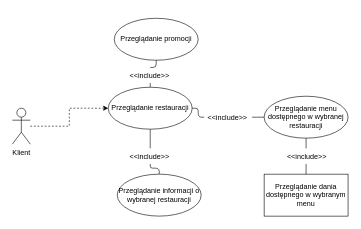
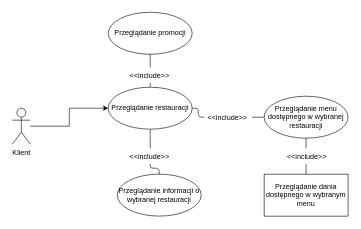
  <mxCell id="0" />
  <mxCell id="1" parent="0" />
- <mxCell id="2" style="edgeStyle=orthogonalEdgeStyle;rounded=0;orthogonalLoop=1;jettySize=auto;html=1;entryX=0;entryY=0.5;entryDx=0;entryDy=0;dashed=1;" edge="1" parent="1" source="3" target="4"><mxGeometry relative="1" as="geometry" /></mxCell>
+ <mxCell id="2" style="edgeStyle=orthogonalEdgeStyle;rounded=0;orthogonalLoop=1;jettySize=auto;html=1;entryX=0;entryY=0.5;entryDx=0;entryDy=0;" edge="1" parent="1" source="3" target="4"><mxGeometry relative="1" as="geometry" /></mxCell>
  <mxCell id="3" value="Klient" style="shape=umlActor;verticalLabelPosition=bottom;labelBackgroundColor=#ffffff;verticalAlign=top;html=1;" vertex="1" parent="1"><mxGeometry x="20" y="180" width="30" height="60" as="geometry" /></mxCell>
  <mxCell id="4" value="Przeglądanie restauracji" style="ellipse;whiteSpace=wrap;html=1;" vertex="1" parent="1"><mxGeometry x="180" y="145" width="140" height="70" as="geometry" /></mxCell>
  <mxCell id="5" value="Przeglądanie informacji o wybranej restauracji" style="ellipse;whiteSpace=wrap;html=1;" vertex="1" parent="1"><mxGeometry x="195" y="290" width="140" height="70" as="geometry" /></mxCell>
  <mxCell id="6" value="Przeglądanie menu dostępnego w wybranej restauracji" style="ellipse;whiteSpace=wrap;html=1;" vertex="1" parent="1"><mxGeometry x="440" y="160" width="140" height="70" as="geometry" /></mxCell>
  <mxCell id="7" value="Przeglądanie dania dostępnego w wybranym menu" style="whiteSpace=wrap;html=1;rounded=0;" vertex="1" parent="1"><mxGeometry x="440" y="290" width="140" height="70" as="geometry" /></mxCell>
- <mxCell id="8" value="Przeglądanie promocji" style="ellipse;whiteSpace=wrap;html=1;" vertex="1" parent="1"><mxGeometry x="190" y="30" width="140" height="70" as="geometry" /></mxCell>
+ <mxCell id="8" value="Przeglądanie promocji" style="ellipse;whiteSpace=wrap;html=1;" vertex="1" parent="1"><mxGeometry x="180" y="20" width="140" height="70" as="geometry" /></mxCell>
  <mxCell id="9" value="" style="endArrow=none;html=1;edgeStyle=orthogonalEdgeStyle;exitX=0.5;exitY=0;exitDx=0;exitDy=0;entryX=0.5;entryY=1;entryDx=0;entryDy=0;" edge="1" parent="1" source="15" target="4"><mxGeometry relative="1" as="geometry"><mxPoint x="420" y="420" as="sourcePoint" /><mxPoint x="580" y="420" as="targetPoint" /></mxGeometry></mxCell>
  <mxCell id="10" value="" style="endArrow=none;html=1;edgeStyle=orthogonalEdgeStyle;exitX=0.5;exitY=0;exitDx=0;exitDy=0;entryX=0.5;entryY=1;entryDx=0;entryDy=0;" edge="1" parent="1" source="13" target="8"><mxGeometry relative="1" as="geometry"><mxPoint x="260" y="300" as="sourcePoint" /><mxPoint x="260" y="240" as="targetPoint" /></mxGeometry></mxCell>
  <mxCell id="11" value="" style="endArrow=none;html=1;edgeStyle=orthogonalEdgeStyle;exitX=0;exitY=0.5;exitDx=0;exitDy=0;entryX=1;entryY=0.5;entryDx=0;entryDy=0;" edge="1" parent="1" source="17" target="4"><mxGeometry relative="1" as="geometry"><mxPoint x="270" y="310" as="sourcePoint" /><mxPoint x="270" y="250" as="targetPoint" /></mxGeometry></mxCell>
  <mxCell id="12" value="" style="endArrow=none;html=1;edgeStyle=orthogonalEdgeStyle;exitX=0.5;exitY=0;exitDx=0;exitDy=0;entryX=0.5;entryY=1;entryDx=0;entryDy=0;" edge="1" parent="1" source="19" target="6"><mxGeometry relative="1" as="geometry"><mxPoint x="220" y="320" as="sourcePoint" /><mxPoint x="220" y="260" as="targetPoint" /></mxGeometry></mxCell>
  <mxCell id="13" value="   &lt;&lt;include&gt;&gt;" style="text;strokeColor=none;fillColor=none;align=left;verticalAlign=top;spacingLeft=4;spacingRight=4;overflow=hidden;rotatable=0;points=[[0,0.5],[1,0.5]];portConstraint=eastwest;" vertex="1" parent="1"><mxGeometry x="200" y="112" width="100" height="26" as="geometry" /></mxCell>
  <mxCell id="14" value="" style="endArrow=none;html=1;edgeStyle=orthogonalEdgeStyle;exitX=0.5;exitY=0;exitDx=0;exitDy=0;entryX=0.5;entryY=1;entryDx=0;entryDy=0;" edge="1" parent="1" source="4" target="13"><mxGeometry relative="1" as="geometry"><mxPoint x="250" y="160" as="sourcePoint" /><mxPoint x="250" y="90" as="targetPoint" /></mxGeometry></mxCell>
  <mxCell id="15" value="   &lt;&lt;include&gt;&gt;" style="text;strokeColor=none;fillColor=none;align=left;verticalAlign=top;spacingLeft=4;spacingRight=4;overflow=hidden;rotatable=0;points=[[0,0.5],[1,0.5]];portConstraint=eastwest;" vertex="1" parent="1"><mxGeometry x="200" y="247" width="100" height="26" as="geometry" /></mxCell>
  <mxCell id="16" value="" style="endArrow=none;html=1;edgeStyle=orthogonalEdgeStyle;exitX=0.5;exitY=0;exitDx=0;exitDy=0;entryX=0.5;entryY=1;entryDx=0;entryDy=0;" edge="1" parent="1" source="5" target="15"><mxGeometry relative="1" as="geometry"><mxPoint x="250" y="290" as="sourcePoint" /><mxPoint x="250" y="230" as="targetPoint" /></mxGeometry></mxCell>
  <mxCell id="17" value="&lt;&lt;include&gt;&gt;" style="text;strokeColor=none;fillColor=none;align=left;verticalAlign=top;spacingLeft=4;spacingRight=4;overflow=hidden;rotatable=0;points=[[0,0.5],[1,0.5]];portConstraint=eastwest;" vertex="1" parent="1"><mxGeometry x="340" y="182" width="80" height="26" as="geometry" /></mxCell>
  <mxCell id="18" value="" style="endArrow=none;html=1;edgeStyle=orthogonalEdgeStyle;exitX=0;exitY=0.5;exitDx=0;exitDy=0;entryX=1;entryY=0.5;entryDx=0;entryDy=0;" edge="1" parent="1" source="6" target="17"><mxGeometry relative="1" as="geometry"><mxPoint x="470" y="195" as="sourcePoint" /><mxPoint x="290" y="195" as="targetPoint" /></mxGeometry></mxCell>
  <mxCell id="19" value="&lt;&lt;include&gt;&gt;" style="text;strokeColor=none;fillColor=none;align=left;verticalAlign=top;spacingLeft=4;spacingRight=4;overflow=hidden;rotatable=0;points=[[0,0.5],[1,0.5]];portConstraint=eastwest;" vertex="1" parent="1"><mxGeometry x="472.5" y="247" width="75" height="26" as="geometry" /></mxCell>
  <mxCell id="20" value="" style="endArrow=none;html=1;edgeStyle=orthogonalEdgeStyle;exitX=0.5;exitY=0;exitDx=0;exitDy=0;entryX=0.5;entryY=1;entryDx=0;entryDy=0;" edge="1" parent="1" source="7" target="19"><mxGeometry relative="1" as="geometry"><mxPoint x="510" y="290" as="sourcePoint" /><mxPoint x="510" y="230" as="targetPoint" /></mxGeometry></mxCell>
